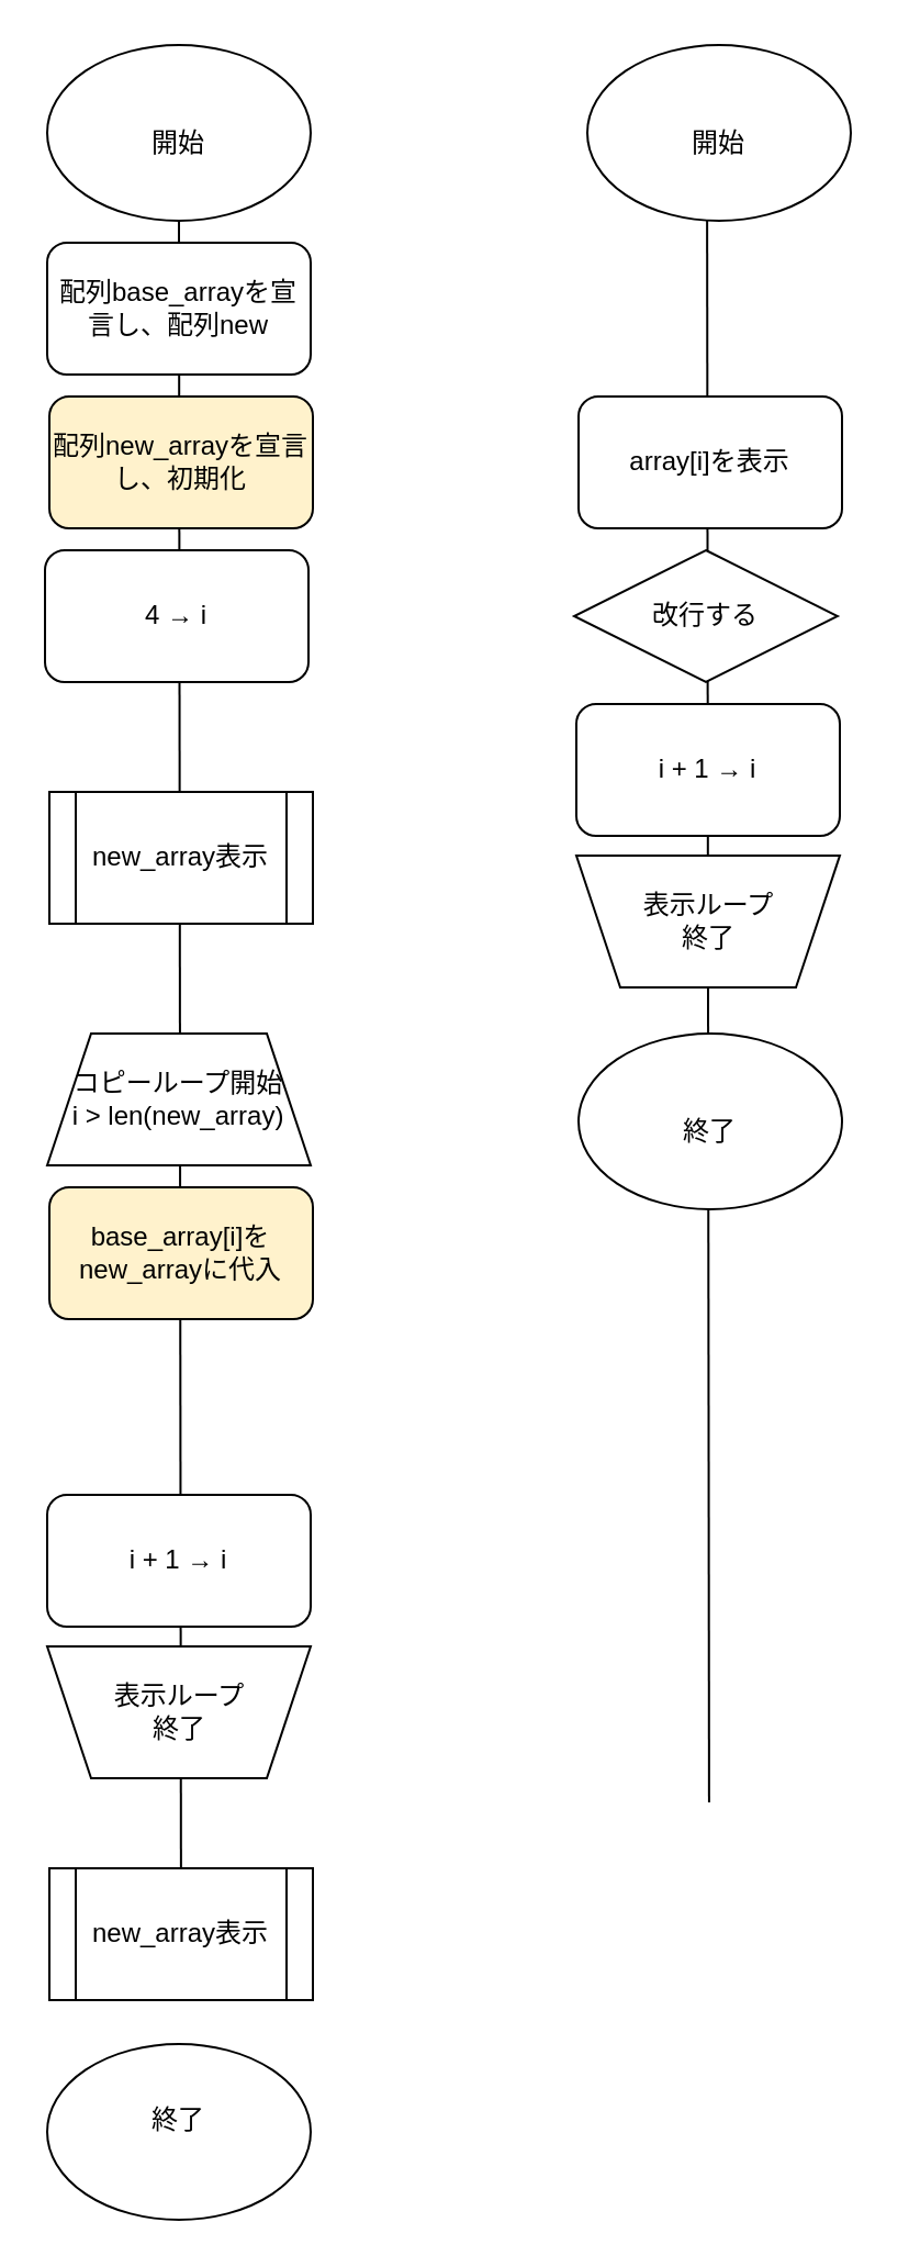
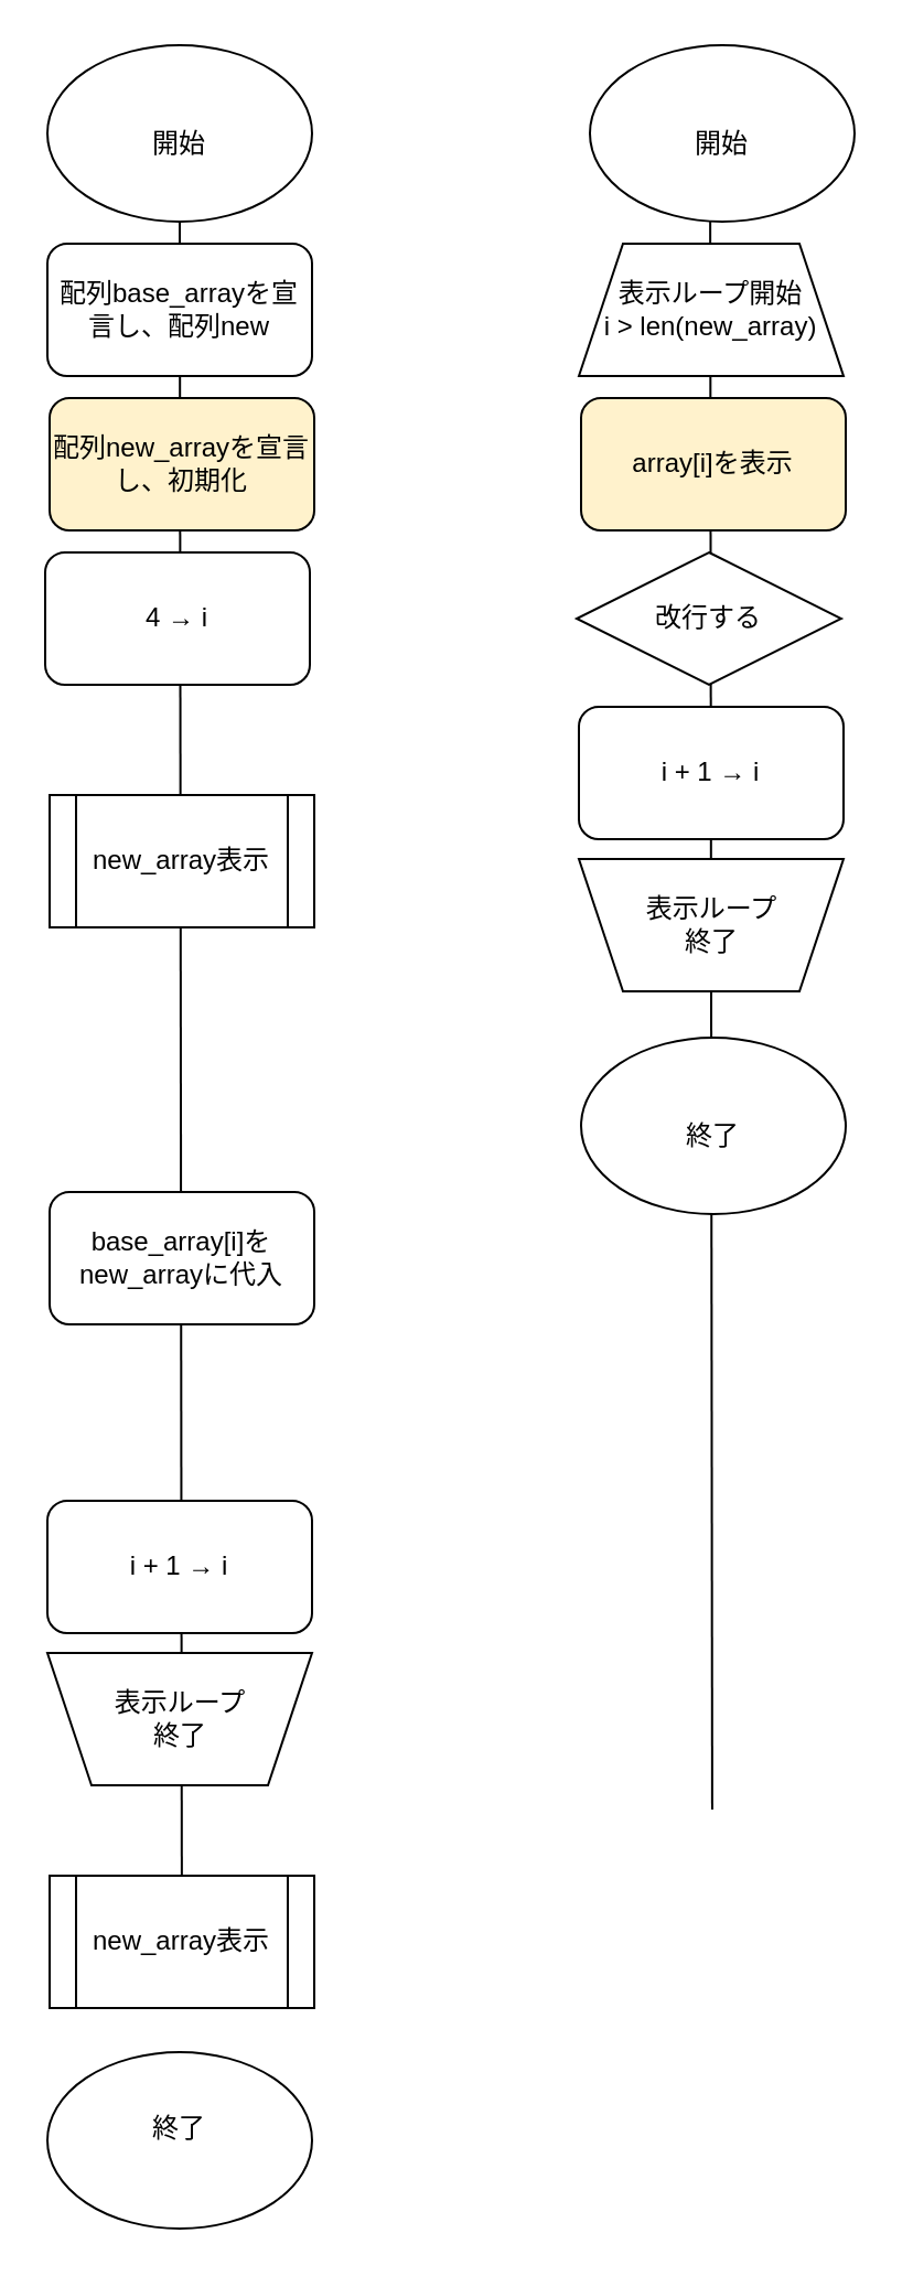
  <mxCell id="0" />
  <mxCell id="1" parent="0" />
  <mxCell id="2" value="" style="group" vertex="1" connectable="0" parent="1"><mxGeometry x="262" y="389" width="130" height="65.5" as="geometry" /></mxCell>
  <mxCell id="3" value="" style="endArrow=none;html=1;entryX=0.5;entryY=1;entryDx=0;entryDy=0;" edge="1" parent="2"><mxGeometry width="50" height="50" relative="1" as="geometry"><mxPoint x="60.462" y="431" as="sourcePoint" /><mxPoint x="59.5" y="-339" as="targetPoint" /></mxGeometry></mxCell>
  <mxCell id="4" value="" style="shape=trapezoid;perimeter=trapezoidPerimeter;whiteSpace=wrap;html=1;fixedSize=1;rotation=-180;" vertex="1" parent="2"><mxGeometry width="120" height="60" as="geometry" /></mxCell>
  <mxCell id="5" value="表示ループ&lt;div&gt;終了&lt;/div&gt;" style="text;html=1;align=center;verticalAlign=middle;whiteSpace=wrap;rounded=0;" vertex="1" parent="2"><mxGeometry x="9.5" y="4.5" width="101" height="50.5" as="geometry" /></mxCell>
  <mxCell id="6" value="" style="endArrow=none;html=1;entryX=0.5;entryY=1;entryDx=0;entryDy=0;" parent="1" edge="1"><mxGeometry width="50" height="50" relative="1" as="geometry"><mxPoint x="81.962" y="870" as="sourcePoint" /><mxPoint x="81" y="100" as="targetPoint" /></mxGeometry></mxCell>
- <mxCell id="7" value="コピーループ開始&lt;div&gt;i &amp;gt; len(new_array)&lt;/div&gt;" style="shape=trapezoid;perimeter=trapezoidPerimeter;whiteSpace=wrap;html=1;fixedSize=1;" parent="1" vertex="1"><mxGeometry x="21" y="470" width="120" height="60" as="geometry" /></mxCell>
  <mxCell id="8" value="" style="ellipse;whiteSpace=wrap;html=1;" parent="1" vertex="1"><mxGeometry x="21" y="20" width="120" height="80" as="geometry" /></mxCell>
  <mxCell id="9" value="開始" style="text;html=1;align=center;verticalAlign=middle;whiteSpace=wrap;rounded=0;" parent="1" vertex="1"><mxGeometry x="51" y="50" width="60" height="30" as="geometry" /></mxCell>
  <mxCell id="10" value="i + 1 → i" style="rounded=1;whiteSpace=wrap;html=1;" parent="1" vertex="1"><mxGeometry x="21" y="680" width="120" height="60" as="geometry" /></mxCell>
  <mxCell id="11" value="" style="group" parent="1" vertex="1" connectable="0"><mxGeometry x="21" y="749" width="130" height="65.5" as="geometry" /></mxCell>
  <mxCell id="12" value="" style="shape=trapezoid;perimeter=trapezoidPerimeter;whiteSpace=wrap;html=1;fixedSize=1;rotation=-180;" parent="11" vertex="1"><mxGeometry width="120" height="60" as="geometry" /></mxCell>
  <mxCell id="13" value="表示ループ&lt;div&gt;終了&lt;/div&gt;" style="text;html=1;align=center;verticalAlign=middle;whiteSpace=wrap;rounded=0;" parent="11" vertex="1"><mxGeometry x="9.5" y="4.5" width="101" height="50.5" as="geometry" /></mxCell>
  <mxCell id="14" value="配列base_arrayを宣言し、配列new" style="rounded=1;whiteSpace=wrap;html=1;" parent="1" vertex="1"><mxGeometry x="21" y="110" width="120" height="60" as="geometry" /></mxCell>
- <mxCell id="15" value="base_array[i]を&lt;div&gt;new_arrayに代入&lt;/div&gt;" style="rounded=1;whiteSpace=wrap;html=1;fillColor=#fff2cc;" parent="1" vertex="1"><mxGeometry x="22" y="540" width="120" height="60" as="geometry" /></mxCell>
+ <mxCell id="15" value="base_array[i]を&lt;div&gt;new_arrayに代入&lt;/div&gt;" style="rounded=1;whiteSpace=wrap;html=1;" parent="1" vertex="1"><mxGeometry x="22" y="540" width="120" height="60" as="geometry" /></mxCell>
  <mxCell id="16" value="4 → i" style="rounded=1;whiteSpace=wrap;html=1;" parent="1" vertex="1"><mxGeometry x="20" y="250" width="120" height="60" as="geometry" /></mxCell>
  <mxCell id="17" value="&lt;span style=&quot;color: rgb(0, 0, 0);&quot;&gt;配列new_arrayを宣言し、初期化&lt;/span&gt;" style="rounded=1;whiteSpace=wrap;html=1;fillColor=#fff2cc;" parent="1" vertex="1"><mxGeometry x="22" y="180" width="120" height="60" as="geometry" /></mxCell>
  <mxCell id="18" value="" style="ellipse;whiteSpace=wrap;html=1;" parent="1" vertex="1"><mxGeometry x="21" y="930" width="120" height="80" as="geometry" /></mxCell>
  <mxCell id="19" value="終了" style="text;html=1;align=center;verticalAlign=middle;whiteSpace=wrap;rounded=0;" parent="1" vertex="1"><mxGeometry x="51" y="950" width="60" height="30" as="geometry" /></mxCell>
+ <mxCell id="20" value="表示ループ開始&lt;div&gt;i &amp;gt; len(new_array)&lt;/div&gt;" style="shape=trapezoid;perimeter=trapezoidPerimeter;whiteSpace=wrap;html=1;fixedSize=1;" vertex="1" parent="1"><mxGeometry x="262" y="110" width="120" height="60" as="geometry" /></mxCell>
  <mxCell id="21" value="i + 1 → i" style="rounded=1;whiteSpace=wrap;html=1;" vertex="1" parent="1"><mxGeometry x="262" y="320" width="120" height="60" as="geometry" /></mxCell>
- <mxCell id="22" value="array[i]を表示" style="rounded=1;whiteSpace=wrap;html=1;" vertex="1" parent="1"><mxGeometry x="263" y="180" width="120" height="60" as="geometry" /></mxCell>
+ <mxCell id="22" value="array[i]を表示" style="rounded=1;whiteSpace=wrap;html=1;fillColor=#fff2cc;" vertex="1" parent="1"><mxGeometry x="263" y="180" width="120" height="60" as="geometry" /></mxCell>
  <mxCell id="23" value="改行する" style="rhombus;whiteSpace=wrap;html=1;" vertex="1" parent="1"><mxGeometry x="261" y="250" width="120" height="60" as="geometry" /></mxCell>
  <mxCell id="24" value="" style="ellipse;whiteSpace=wrap;html=1;" vertex="1" parent="1"><mxGeometry x="267" y="20" width="120" height="80" as="geometry" /></mxCell>
  <mxCell id="25" value="開始" style="text;html=1;align=center;verticalAlign=middle;whiteSpace=wrap;rounded=0;" vertex="1" parent="1"><mxGeometry x="297" y="50" width="60" height="30" as="geometry" /></mxCell>
  <mxCell id="26" value="" style="group" vertex="1" connectable="0" parent="1"><mxGeometry x="263" y="470" width="120" height="80" as="geometry" /></mxCell>
  <mxCell id="27" value="" style="ellipse;whiteSpace=wrap;html=1;" vertex="1" parent="26"><mxGeometry width="120" height="80" as="geometry" /></mxCell>
  <mxCell id="28" value="終了" style="text;html=1;align=center;verticalAlign=middle;whiteSpace=wrap;rounded=0;" vertex="1" parent="26"><mxGeometry x="30" y="30" width="60" height="30" as="geometry" /></mxCell>
  <mxCell id="29" value="new_array表示" style="shape=process;whiteSpace=wrap;html=1;backgroundOutline=1;" vertex="1" parent="1"><mxGeometry x="22" y="360" width="120" height="60" as="geometry" /></mxCell>
  <mxCell id="30" value="new_array表示" style="shape=process;whiteSpace=wrap;html=1;backgroundOutline=1;" vertex="1" parent="1"><mxGeometry x="22" y="850" width="120" height="60" as="geometry" /></mxCell>
